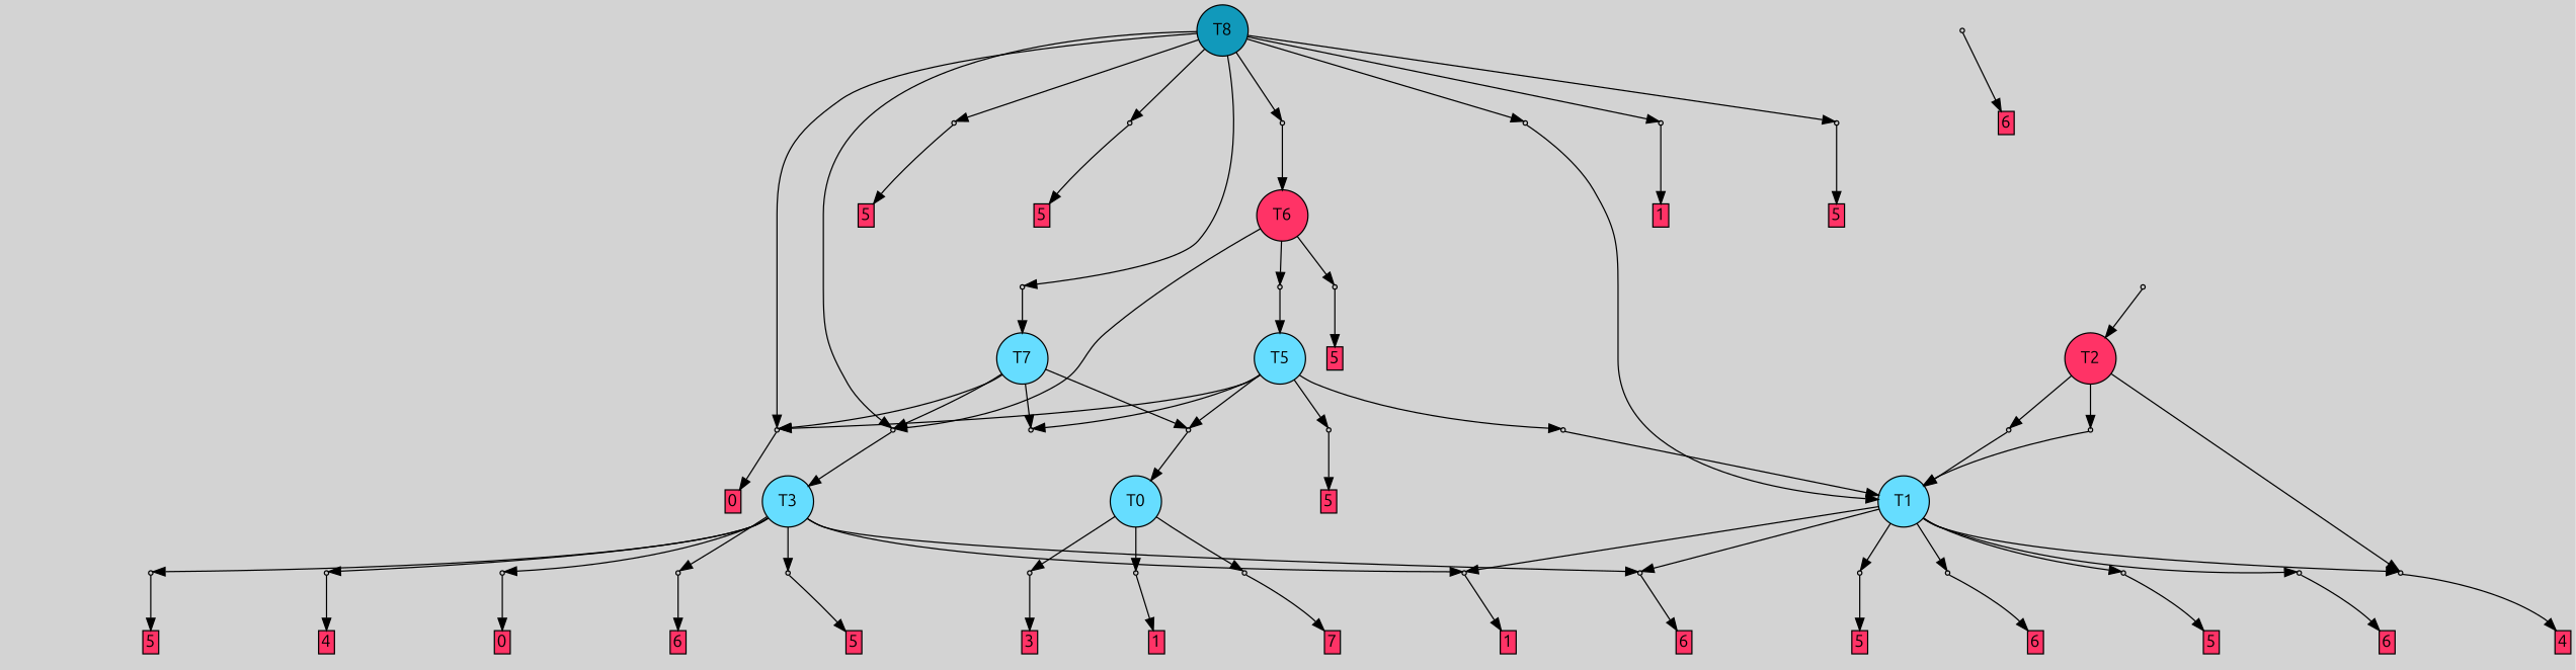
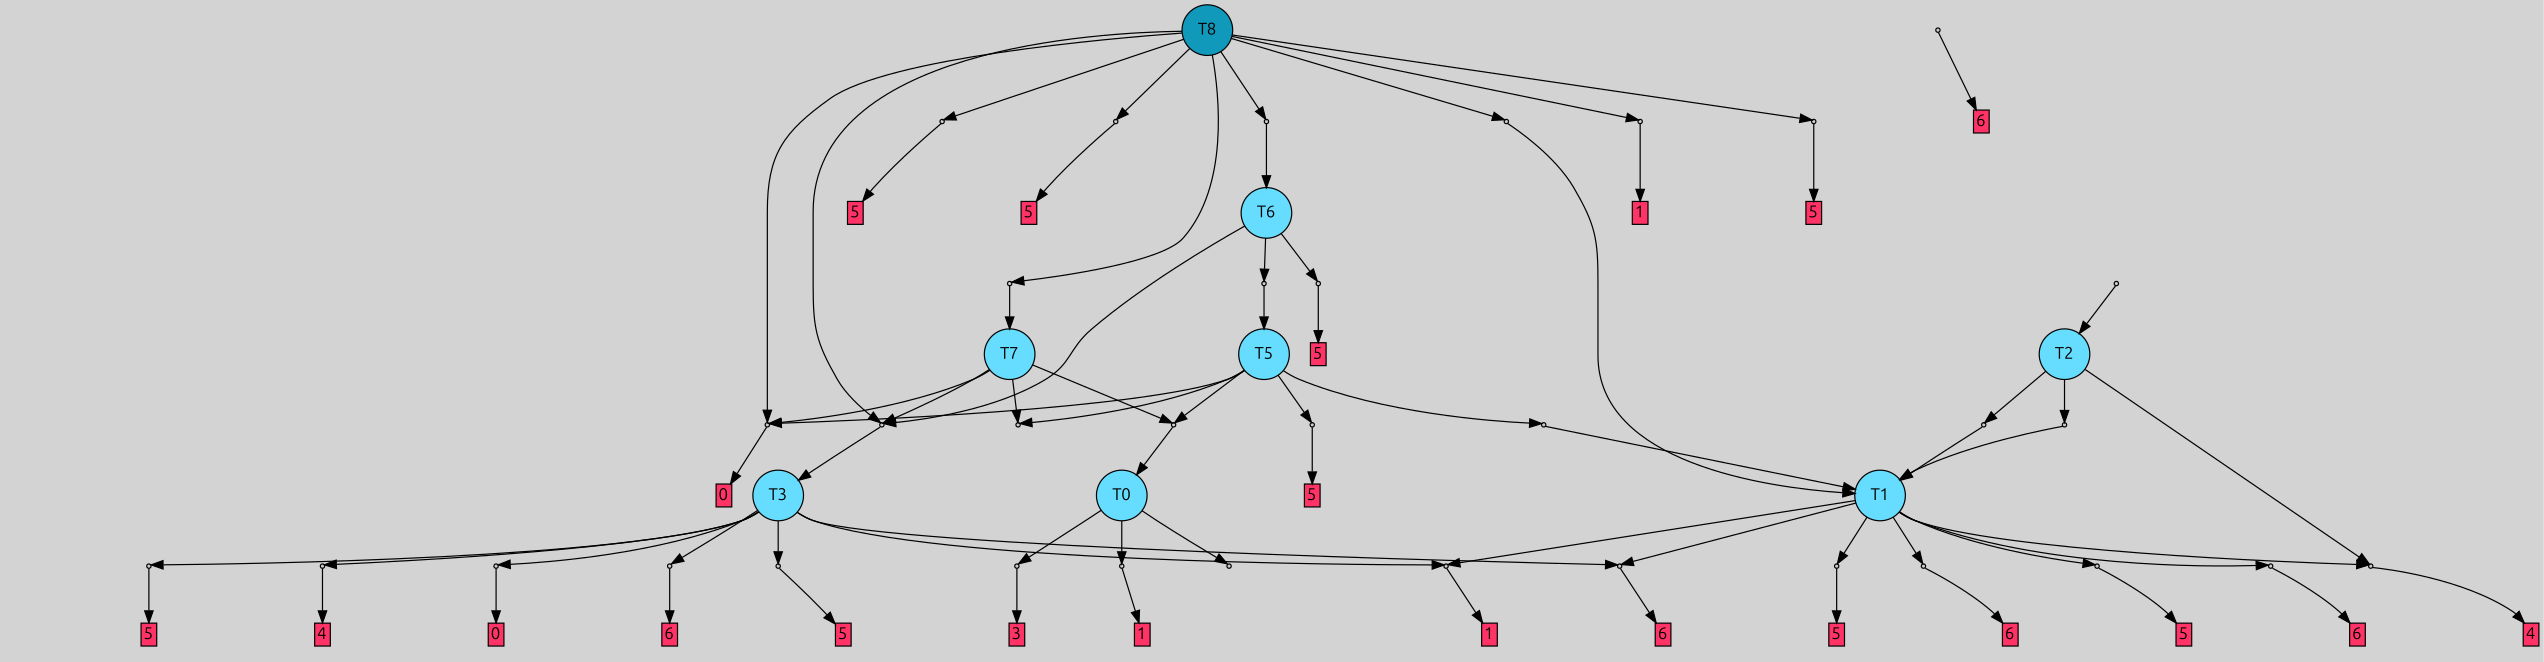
  digraph {
    bgcolor=lightgray
    fontname=Ubuntu
    node [fontname=Ubuntu shape=box style=filled]
    edge [fontname=Ubuntu]
    T8 [fillcolor="#1199bb" shape=circle]
    P19 [fillcolor="#cccccc" shape=point]
    P26 [fillcolor="#cccccc" shape=point]
    P27 [fillcolor="#cccccc" shape=point]
    P28 [fillcolor="#cccccc" shape=point]
    P29 [fillcolor="#cccccc" shape=point]
    P30 [fillcolor="#cccccc" shape=point]
    P31 [fillcolor="#cccccc" shape=point]
    P32 [fillcolor="#cccccc" shape=point]
    P33 [fillcolor="#cccccc" shape=point]
    T0 [fillcolor="#66ddff" shape=circle]
    P0 [fillcolor="#cccccc" shape=point]
    P1 [fillcolor="#cccccc" shape=point]
    P2 [fillcolor="#cccccc" shape=point]
    n15 [label="3|0&1|0#2|3&#92;n" style=invis]
-   n16 [fillcolor="#ff3366" height=0 label=7 margin=0.03 width=0]
    n17 [label="2|5&3|6#3|5&#92;n3|0&0|5#2|3&#92;n" style=invis]
    n18 [fillcolor="#ff3366" height=0 label=3 margin=0.03 width=0]
    I2 [style=invis]
    n20 [fillcolor="#ff3366" height=0 label=1 margin=0.03 width=0]
    T1 [fillcolor="#66ddff" shape=circle]
    P3 [fillcolor="#cccccc" shape=point]
    P4 [fillcolor="#cccccc" shape=point]
    P5 [fillcolor="#cccccc" shape=point]
    P6 [fillcolor="#cccccc" shape=point]
    P7 [fillcolor="#cccccc" shape=point]
    P8 [fillcolor="#cccccc" shape=point]
    P9 [fillcolor="#cccccc" shape=point]
    n29 [label="2|0&2|2#1|1&#92;n" style=invis]
    n30 [fillcolor="#ff3366" height=0 label=6 margin=0.03 width=0]
    n31 [label="2|0&1|5#3|2&#92;n" style=invis]
    n32 [fillcolor="#ff3366" height=0 label=5 margin=0.03 width=0]
    n33 [label="2|0&1|2#3|1&#92;n" style=invis]
    n34 [fillcolor="#ff3366" height=0 label=6 margin=0.03 width=0]
    n35 [label="1|0&1|6#1|0&#92;n" style=invis]
    n36 [fillcolor="#ff3366" height=0 label=1 margin=0.03 width=0]
    n37 [label="4|0&4|0#2|6&#92;n" style=invis]
    n38 [fillcolor="#ff3366" height=0 label=4 margin=0.03 width=0]
    n39 [label="2|0&4|6#3|2&#92;n" style=invis]
    n40 [fillcolor="#ff3366" height=0 label=5 margin=0.03 width=0]
    n41 [label="2|0&1|2#1|1&#92;n" style=invis]
    n42 [fillcolor="#ff3366" height=0 label=6 margin=0.03 width=0]
-   T2 [fillcolor="#ff3366" shape=circle]
+   T2 [fillcolor="#66ddff" shape=circle]
    P10 [fillcolor="#cccccc" shape=point]
    P11 [fillcolor="#cccccc" shape=point]
    n46 [label="2|0&1|7#3|2&#92;n" style=invis]
    n47 [label="0|0&4|1#3|3&#92;n" style=invis]
    T3 [fillcolor="#66ddff" shape=circle]
    P12 [fillcolor="#cccccc" shape=point]
    P13 [fillcolor="#cccccc" shape=point]
    P14 [fillcolor="#cccccc" shape=point]
    P15 [fillcolor="#cccccc" shape=point]
    P16 [fillcolor="#cccccc" shape=point]
    n54 [label="2|0&3|7#1|3&#92;n" style=invis]
    n55 [fillcolor="#ff3366" height=0 label=0 margin=0.03 width=0]
    n56 [label="2|0&2|3#3|4&#92;n" style=invis]
    n57 [fillcolor="#ff3366" height=0 label=6 margin=0.03 width=0]
    n58 [label="2|0&1|5#3|2&#92;n" style=invis]
    n59 [fillcolor="#ff3366" height=0 label=5 margin=0.03 width=0]
    n60 [label="2|0&4|6#3|2&#92;n" style=invis]
    n61 [fillcolor="#ff3366" height=0 label=5 margin=0.03 width=0]
    n62 [label="4|0&4|0#2|6&#92;n" style=invis]
    n63 [fillcolor="#ff3366" height=0 label=4 margin=0.03 width=0]
    P17 [fillcolor="#cccccc" shape=point]
    n65 [label="1|1&2|2#4|0&#92;n2|0&1|2#0|1&#92;n" style=invis]
    n66 [fillcolor="#ff3366" height=0 label=6 margin=0.03 width=0]
    P18 [fillcolor="#cccccc" shape=point]
    n68 [label="3|0&3|2#0|2&#92;n" style=invis]
    T5 [fillcolor="#66ddff" shape=circle]
    P20 [fillcolor="#cccccc" shape=point]
    P21 [fillcolor="#cccccc" shape=point]
    P22 [fillcolor="#cccccc" shape=point]
    P23 [fillcolor="#cccccc" shape=point]
    n74 [label="2|0&3|7#1|3&#92;n" style=invis]
    n75 [fillcolor="#ff3366" height=0 label=0 margin=0.03 width=0]
    n76 [label="0|0&4|1#3|3&#92;n" style=invis]
    n77 [label="2|0&1|5#3|2&#92;n" style=invis]
    n78 [fillcolor="#ff3366" height=0 label=5 margin=0.03 width=0]
    n79 [label="2|0&2|2#3|1&#92;n" style=invis]
    n80 [label="4|0&4|0#2|6&#92;n" style=invis]
-   T6 [fillcolor="#ff3366" shape=circle]
+   T6 [fillcolor="#66ddff" shape=circle]
    P24 [fillcolor="#cccccc" shape=point]
    P25 [fillcolor="#cccccc" shape=point]
    n84 [label="1|7&2|3#1|2&#92;n2|0&0|7#1|3&#92;n" style=invis]
    n85 [fillcolor="#ff3366" height=0 label=5 margin=0.03 width=0]
    n86 [label="2|0&2|5#2|2&#92;n" style=invis]
    n87 [label="2|0&1|2#3|0&#92;n" style=invis]
    T7 [fillcolor="#66ddff" shape=circle]
    n89 [label="2|0&1|5#3|5&#92;n" style=invis]
    n90 [fillcolor="#ff3366" height=0 label=5 margin=0.03 width=0]
    n91 [label="4|0&4|7#3|5&#92;n" style=invis]
    n92 [fillcolor="#ff3366" height=0 label=5 margin=0.03 width=0]
    n93 [label="2|0&3|0#4|0&#92;n" style=invis]
    n94 [label="0|0&4|3#3|3&#92;n" style=invis]
    n95 [label="6|0&3|5#4|6&#92;n" style=invis]
    n96 [label="1|0&4|0#0|1&#92;n" style=invis]
    n97 [fillcolor="#ff3366" height=0 label=1 margin=0.03 width=0]
    n98 [label="2|0&4|6#3|2&#92;n" style=invis]
    n99 [fillcolor="#ff3366" height=0 label=5 margin=0.03 width=0]
    subgraph sub_1 {
      rank=same
      T8
    }
    T8 -> P19
    T8 -> P26
    T8 -> P27
    T8 -> P28
    T8 -> P29
    T8 -> P30
    T8 -> P31
    T8 -> P32
    T8 -> P33
    P19 -> n74 [style=invis]
    P19 -> n75
    P26 -> T3
    P26 -> n87 [style=invis]
    P27 -> n89 [style=invis]
    P27 -> n90
    P28 -> n91 [style=invis]
    P28 -> n92
    P29 -> T7
    P29 -> n93 [style=invis]
    P30 -> T1
    P30 -> n94 [style=invis]
    P31 -> T6
    P31 -> n95 [style=invis]
    P32 -> n96 [style=invis]
    P32 -> n97
    P33 -> n98 [style=invis]
    P33 -> n99
    T0 -> P0
    T0 -> P1
    T0 -> P2
    P0 -> n15 [style=invis]
-   P0 -> n16
    P1 -> n17 [style=invis]
    P1 -> n18
    P2 -> I2 [style=invis]
    P2 -> n20
    T1 -> P3
    T1 -> P4
    T1 -> P5
    T1 -> P6
    T1 -> P7
    T1 -> P8
    T1 -> P9
    P3 -> n29 [style=invis]
    P3 -> n30
    P4 -> n31 [style=invis]
    P4 -> n32
    P5 -> n33 [style=invis]
    P5 -> n34
    P6 -> n35 [style=invis]
    P6 -> n36
    P7 -> n37 [style=invis]
    P7 -> n38
    P8 -> n39 [style=invis]
    P8 -> n40
    P9 -> n41 [style=invis]
    P9 -> n42
    T2 -> P7
    T2 -> P10
    T2 -> P11
    P10 -> T1
    P10 -> n46 [style=invis]
    P11 -> T1
    P11 -> n47 [style=invis]
    T3 -> P5
    T3 -> P6
    T3 -> P12
    T3 -> P13
    T3 -> P14
    T3 -> P15
    T3 -> P16
    P12 -> n54 [style=invis]
    P12 -> n55
    P13 -> n56 [style=invis]
    P13 -> n57
    P14 -> n58 [style=invis]
    P14 -> n59
    P15 -> n60 [style=invis]
    P15 -> n61
    P16 -> n62 [style=invis]
    P16 -> n63
    P17 -> n65 [style=invis]
    P17 -> n66
    P18 -> T2
    P18 -> n68 [style=invis]
    T5 -> P19
    T5 -> P20
    T5 -> P21
    T5 -> P22
    T5 -> P23
    P20 -> T1
    P20 -> n76 [style=invis]
    P21 -> n77 [style=invis]
    P21 -> n78
    P22 -> T0
    P22 -> n79 [style=invis]
    P23 -> n80 [style=invis]
    T6 -> P26
    T6 -> P24
    T6 -> P25
    P24 -> n84 [style=invis]
    P24 -> n85
    P25 -> T5
    P25 -> n86 [style=invis]
    T7 -> P19
    T7 -> P26
    T7 -> P22
    T7 -> P23
  }
